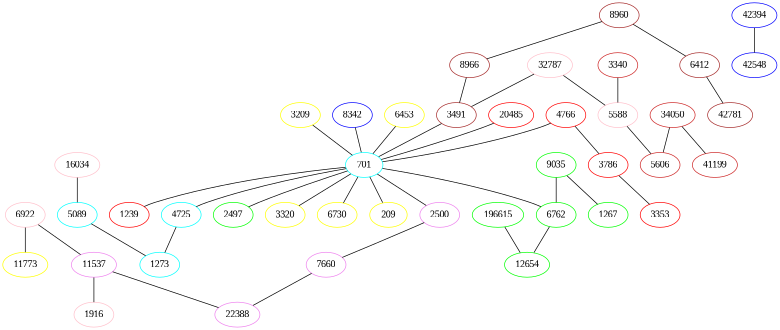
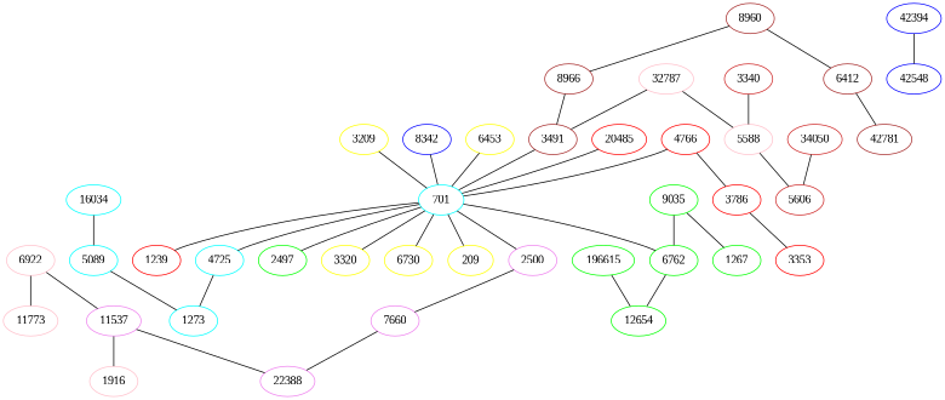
  strict graph {
    fontname="Liberation Serif"
    node [color=green fontname="Liberation Serif"]
    edge [fontname="Liberation Serif"]
    8960 [color=brown]
    8966 [color=brown]
    6412 [color=brown]
    3491 [color=brown]
    42781 [color=brown]
    34050 [color=firebrick3]
    5606 [color=firebrick3]
-   41199 [color=firebrick3]
    20485 [color=red]
    701 [color=cyan]
    2497
    2500 [color=violet]
    6730 [color=yellow]
    209 [color=yellow]
    1239 [color=red]
    6762
    4725 [color=cyan]
    3320 [color=yellow]
    196615
    12654
    3209 [color=yellow]
    6922 [color=pink]
    11537 [color=violet]
-   11773 [color=yellow]
+   11773 [color=pink]
    22388 [color=violet]
    1916 [color=pink]
    32787 [color=pink]
    5588 [color=pink]
    8342 [color=blue]
    42548 [color=blue]
    42394 [color=blue]
    4766 [color=red]
    3786 [color=red]
    n34 [color=red label=3353]
-   16034 [color=pink]
+   16034 [color=cyan]
    5089 [color=cyan]
    1273 [color=cyan]
    6453 [color=yellow]
    7660 [color=violet]
    3340 [color=firebrick3]
    9035
    1267
    8960 -- 8966
    8960 -- 6412
    8966 -- 3491
    6412 -- 42781
    3491 -- 701
    34050 -- 5606
-   34050 -- 41199
    20485 -- 701
    701 -- 2497
    701 -- 2500
    701 -- 6730
    701 -- 209
    701 -- 1239
    701 -- 6762
    701 -- 4725
    701 -- 3320
    2500 -- 7660
    6762 -- 12654
    4725 -- 1273
    196615 -- 12654
    3209 -- 701
    6922 -- 11537
    6922 -- 11773
    11537 -- 22388
    11537 -- 1916
    32787 -- 3491
    32787 -- 5588
    5588 -- 5606
    8342 -- 701
    42394 -- 42548
    4766 -- 701
    4766 -- 3786
    3786 -- n34
    16034 -- 5089
    5089 -- 1273
    6453 -- 701
    7660 -- 22388
    3340 -- 5588
    9035 -- 6762
    9035 -- 1267
  }
